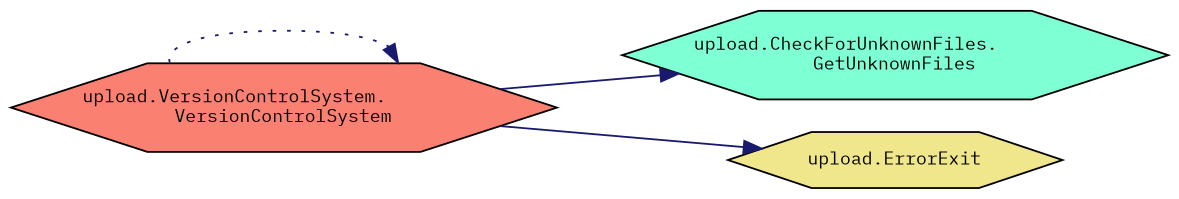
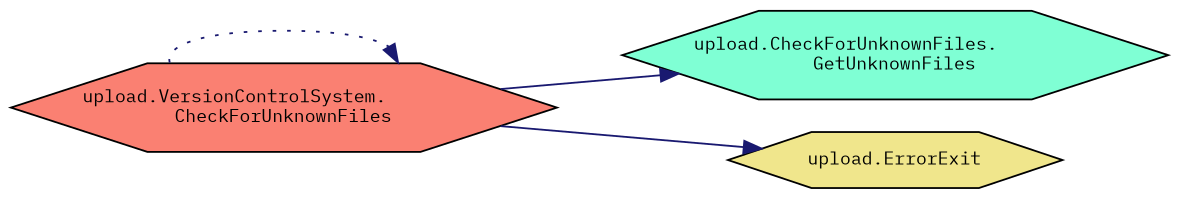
  digraph {
    fontname="IBM Plex Mono"
    rankdir=LR
    node [color=black fontname="IBM Plex Mono" fontsize=10 shape=hexagon style=filled]
    edge [color=midnightblue fontname="IBM Plex Mono" fontsize=10 labelfontname=Helvetica labelfontsize=10 style=solid]
-   n1 [fillcolor=salmon fontcolor=black height=0.2 label="upload.VersionControlSystem.\lVersionControlSystem" width=0.4]
+   n1 [fillcolor=salmon fontcolor=black height=0.2 label="upload.VersionControlSystem.\lCheckForUnknownFiles" width=0.4]
    n2 [fillcolor=aquamarine height=0.2 label="upload.CheckForUnknownFiles.\lGetUnknownFiles" width=0.4]
    n3 [fillcolor=khaki height=0.2 label="upload.ErrorExit" width=0.4]
    n1 -> n1 [style=dotted]
    n1 -> n2
    n1 -> n3
  }
